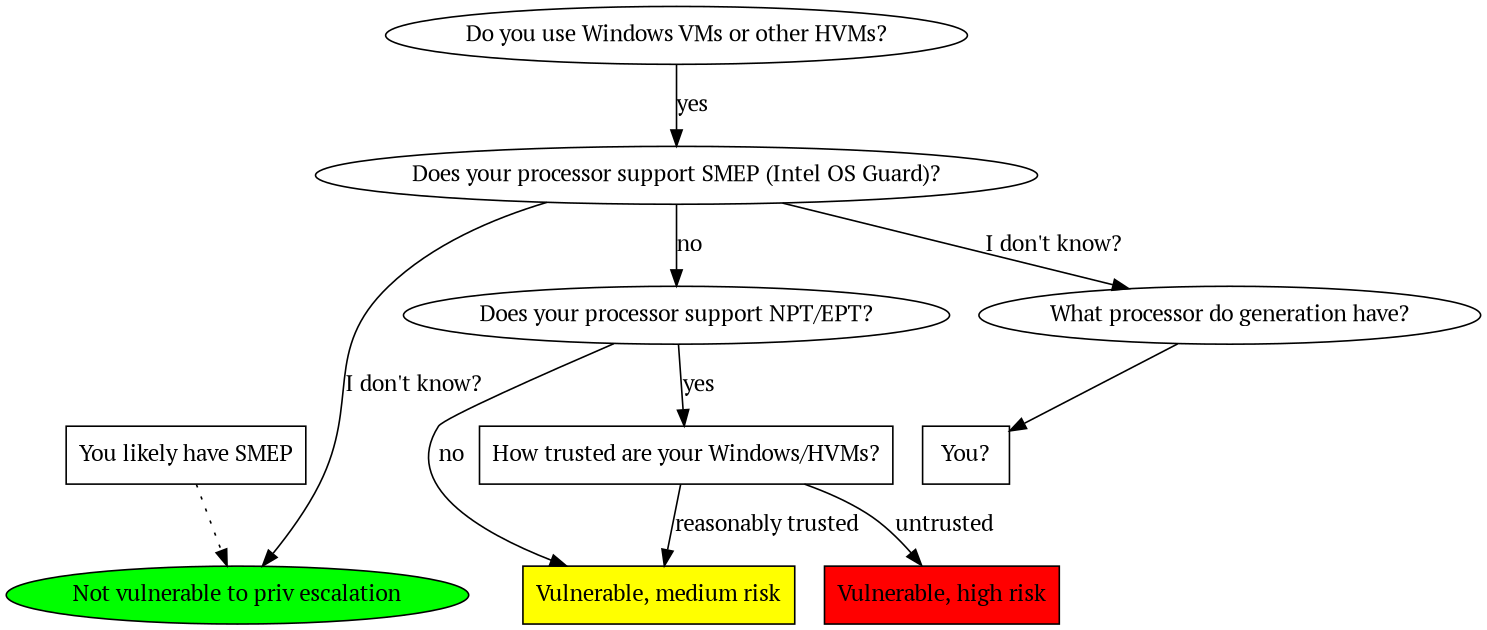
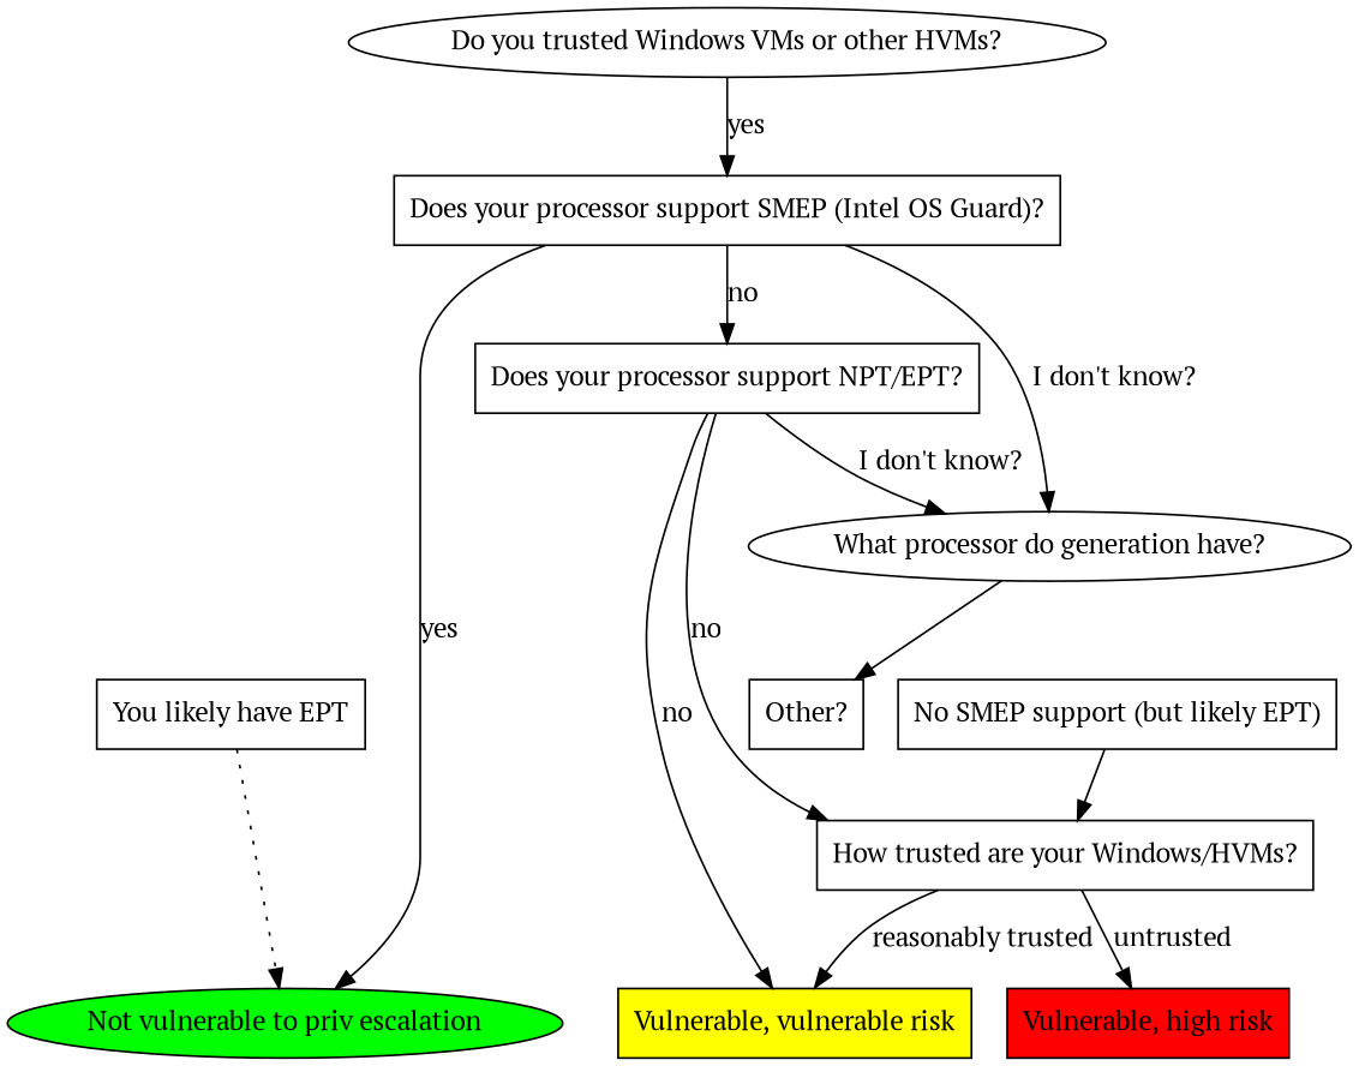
  digraph {
    fontname="PT Serif"
    node [fontname="PT Serif" shape=box]
    edge [fontname="PT Serif"]
    n1 [fillcolor=red label="Vulnerable, high risk" style=filled]
-   n2 [fillcolor=yellow label="Vulnerable, medium risk" style=filled]
+   n2 [fillcolor=yellow label="Vulnerable, vulnerable risk" style=filled]
    n3 [fillcolor=green label="Not vulnerable to priv escalation" shape=ellipse style=filled]
-   n4 [label="You?"]
-   n5 [label="You likely have SMEP"]
+   n4 [label="Other?"]
+   n5 [label="You likely have EPT"]
+   n6 [label="No SMEP support (but likely EPT)"]
    n7 [label="How trusted are your Windows/HVMs?"]
-   n8 [label="Do you use Windows VMs or other HVMs?" shape=""]
-   n9 [label="Does your processor support SMEP (Intel OS Guard)?" shape=""]
-   n10 [label="Does your processor support NPT/EPT?" shape=""]
+   n8 [label="Do you trusted Windows VMs or other HVMs?" shape=""]
+   n9 [label="Does your processor support SMEP (Intel OS Guard)?"]
+   n10 [label="Does your processor support NPT/EPT?"]
    n11 [label="What processor do generation have?" shape=""]
    subgraph sub_1 {
      rank=same
      n1
      n2
      n3
    }
    subgraph sub_2 {
      rank=same
      n4
      n5
+     n6
    }
    n5 -> n3 [style=dotted]
+   n6 -> n7
    n7 -> n1 [label=untrusted]
    n7 -> n2 [label="reasonably trusted"]
    n8 -> n9 [label=yes]
-   n9 -> n3 [label="I don't know?"]
+   n9 -> n3 [label=yes]
    n9 -> n10 [label=no]
    n9 -> n11 [label="I don't know?"]
    n10 -> n2 [label=no weight=0.5]
-   n10 -> n7 [label=yes]
+   n10 -> n7 [label=no]
+   n10 -> n11 [label="I don't know?"]
    n11 -> n4 [weight=0.3]
  }
